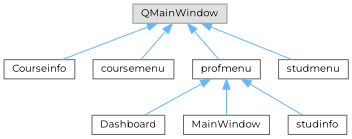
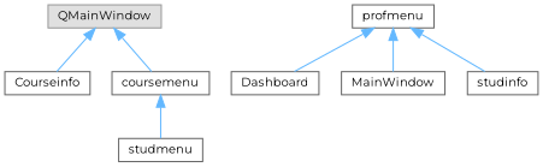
  digraph {
    fontname=Montserrat
    rankdir=TB
    node [color=grey40 fillcolor=white fontname=Montserrat fontsize=10 shape=box style=filled]
    edge [color=steelblue1 dir=back fontname=Montserrat fontsize=10 labelfontname=Helvetica labelfontsize=10 style=solid]
    n1 [color=grey60 fillcolor="#E0E0E0" height=0.2 label=QMainWindow width=0.4]
    n2 [height=0.2 label=Courseinfo width=0.4]
    n3 [height=0.2 label=coursemenu width=0.4]
    n4 [height=0.2 label=profmenu width=0.4]
    n5 [height=0.2 label=studmenu width=0.4]
    n6 [height=0.2 label=Dashboard width=0.4]
    n7 [height=0.2 label=MainWindow width=0.4]
    n8 [height=0.2 label=studinfo width=0.4]
    n1 -> n2
    n1 -> n3
-   n1 -> n4
-   n1 -> n5
+   n3 -> n5
    n4 -> n6
    n4 -> n7
    n4 -> n8
  }
